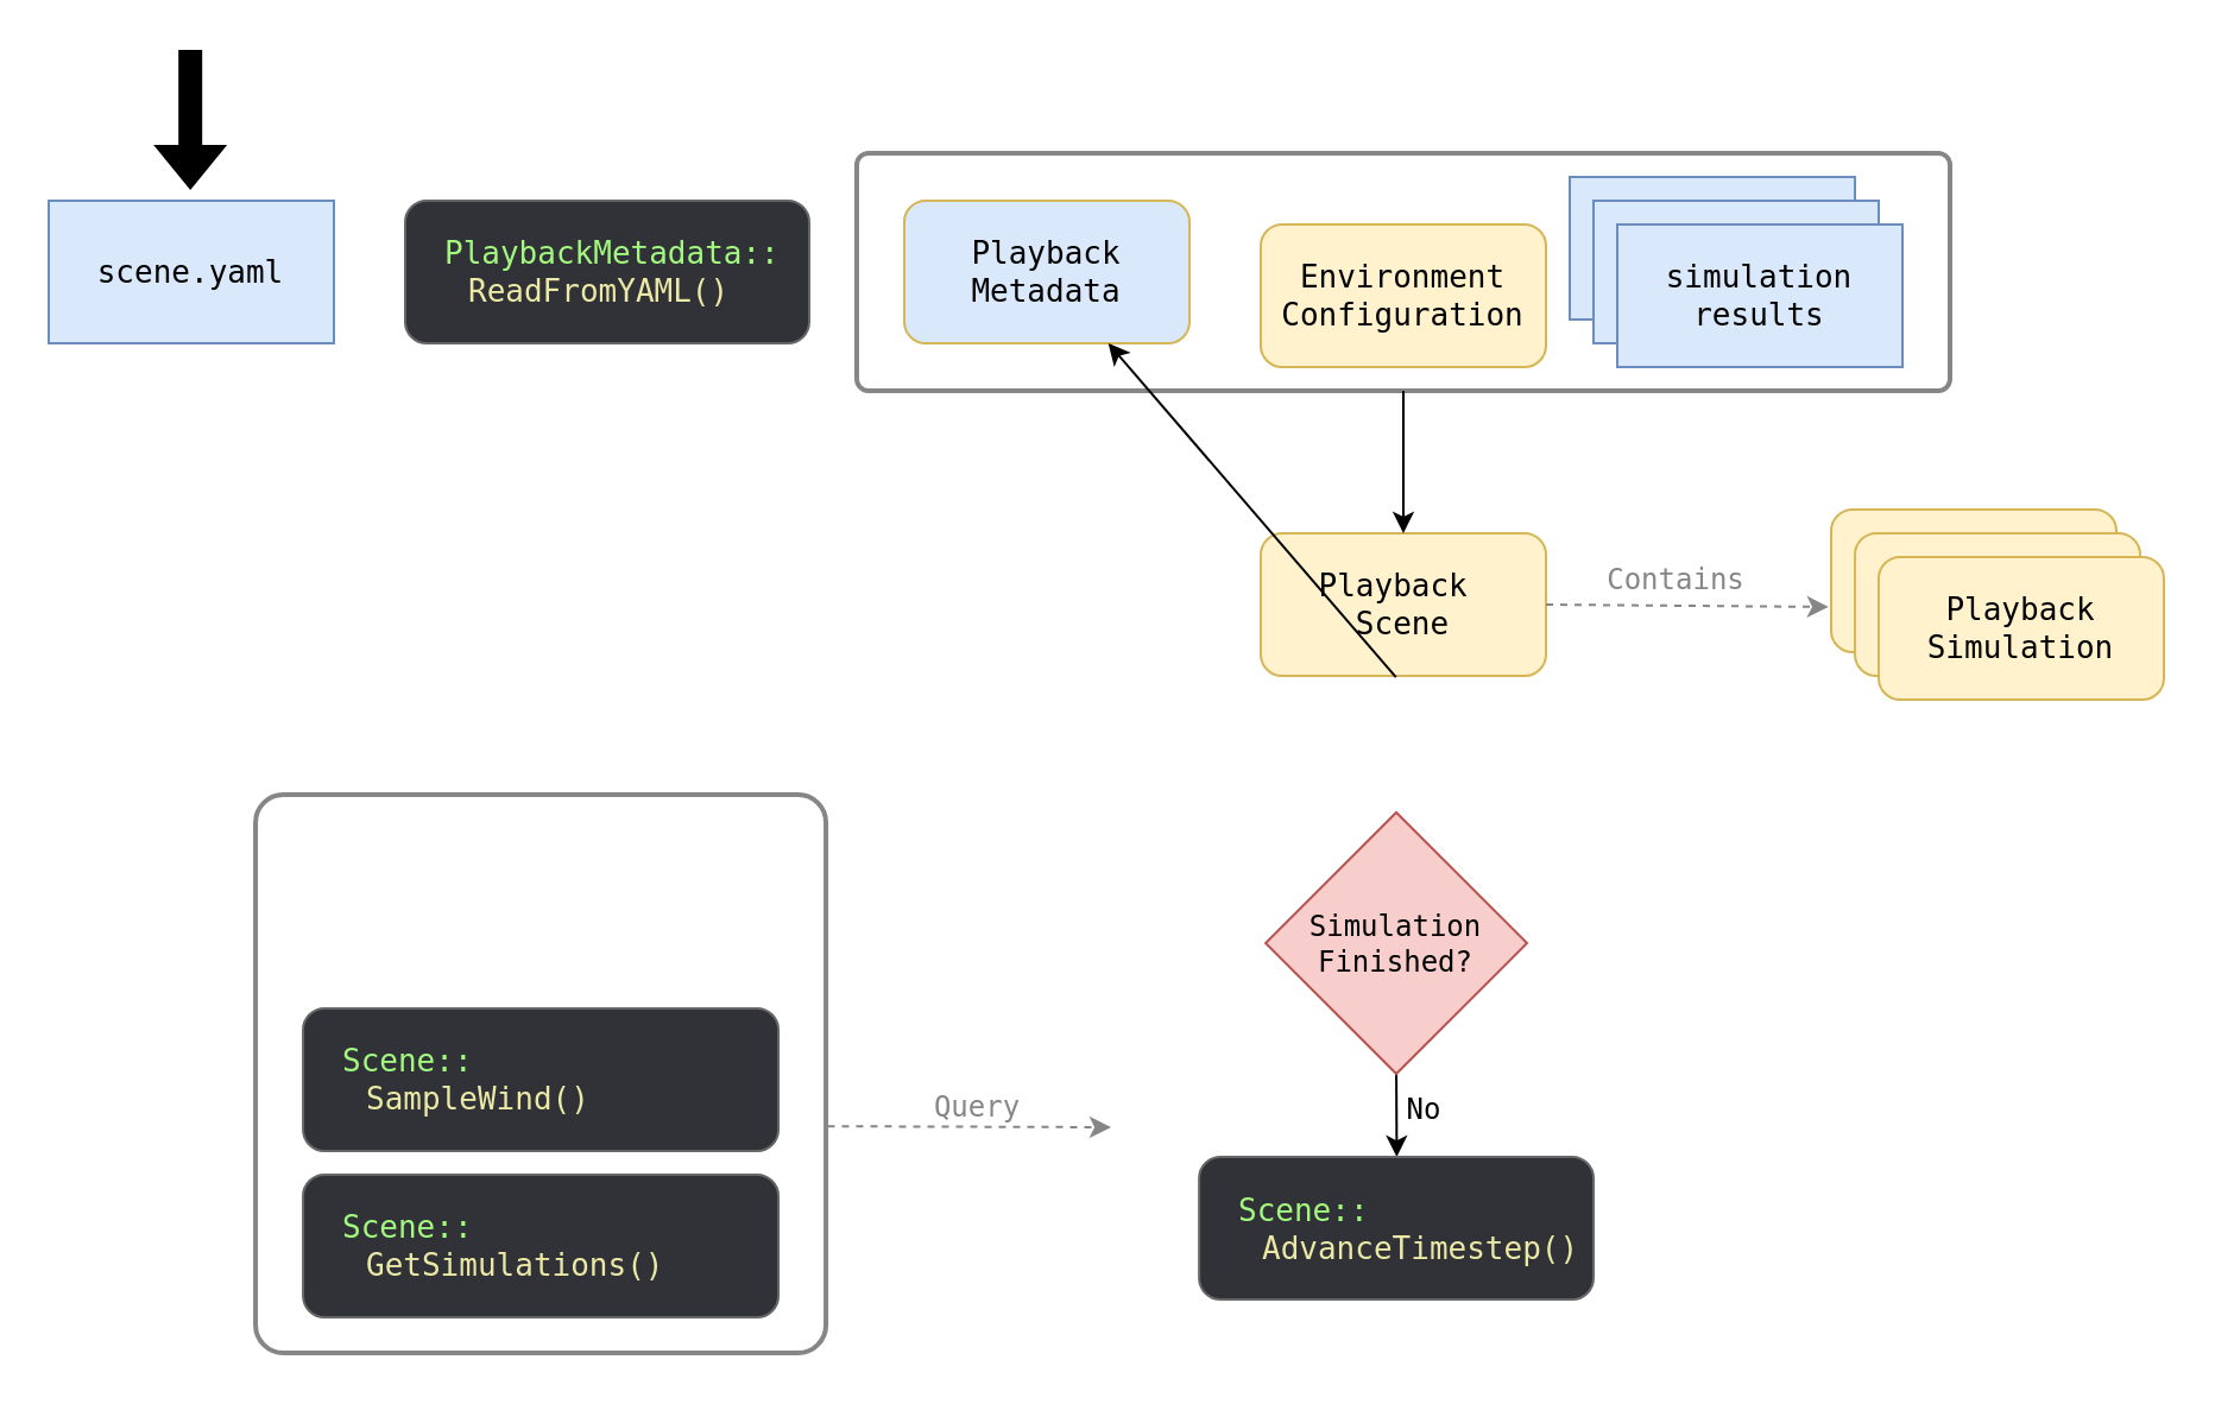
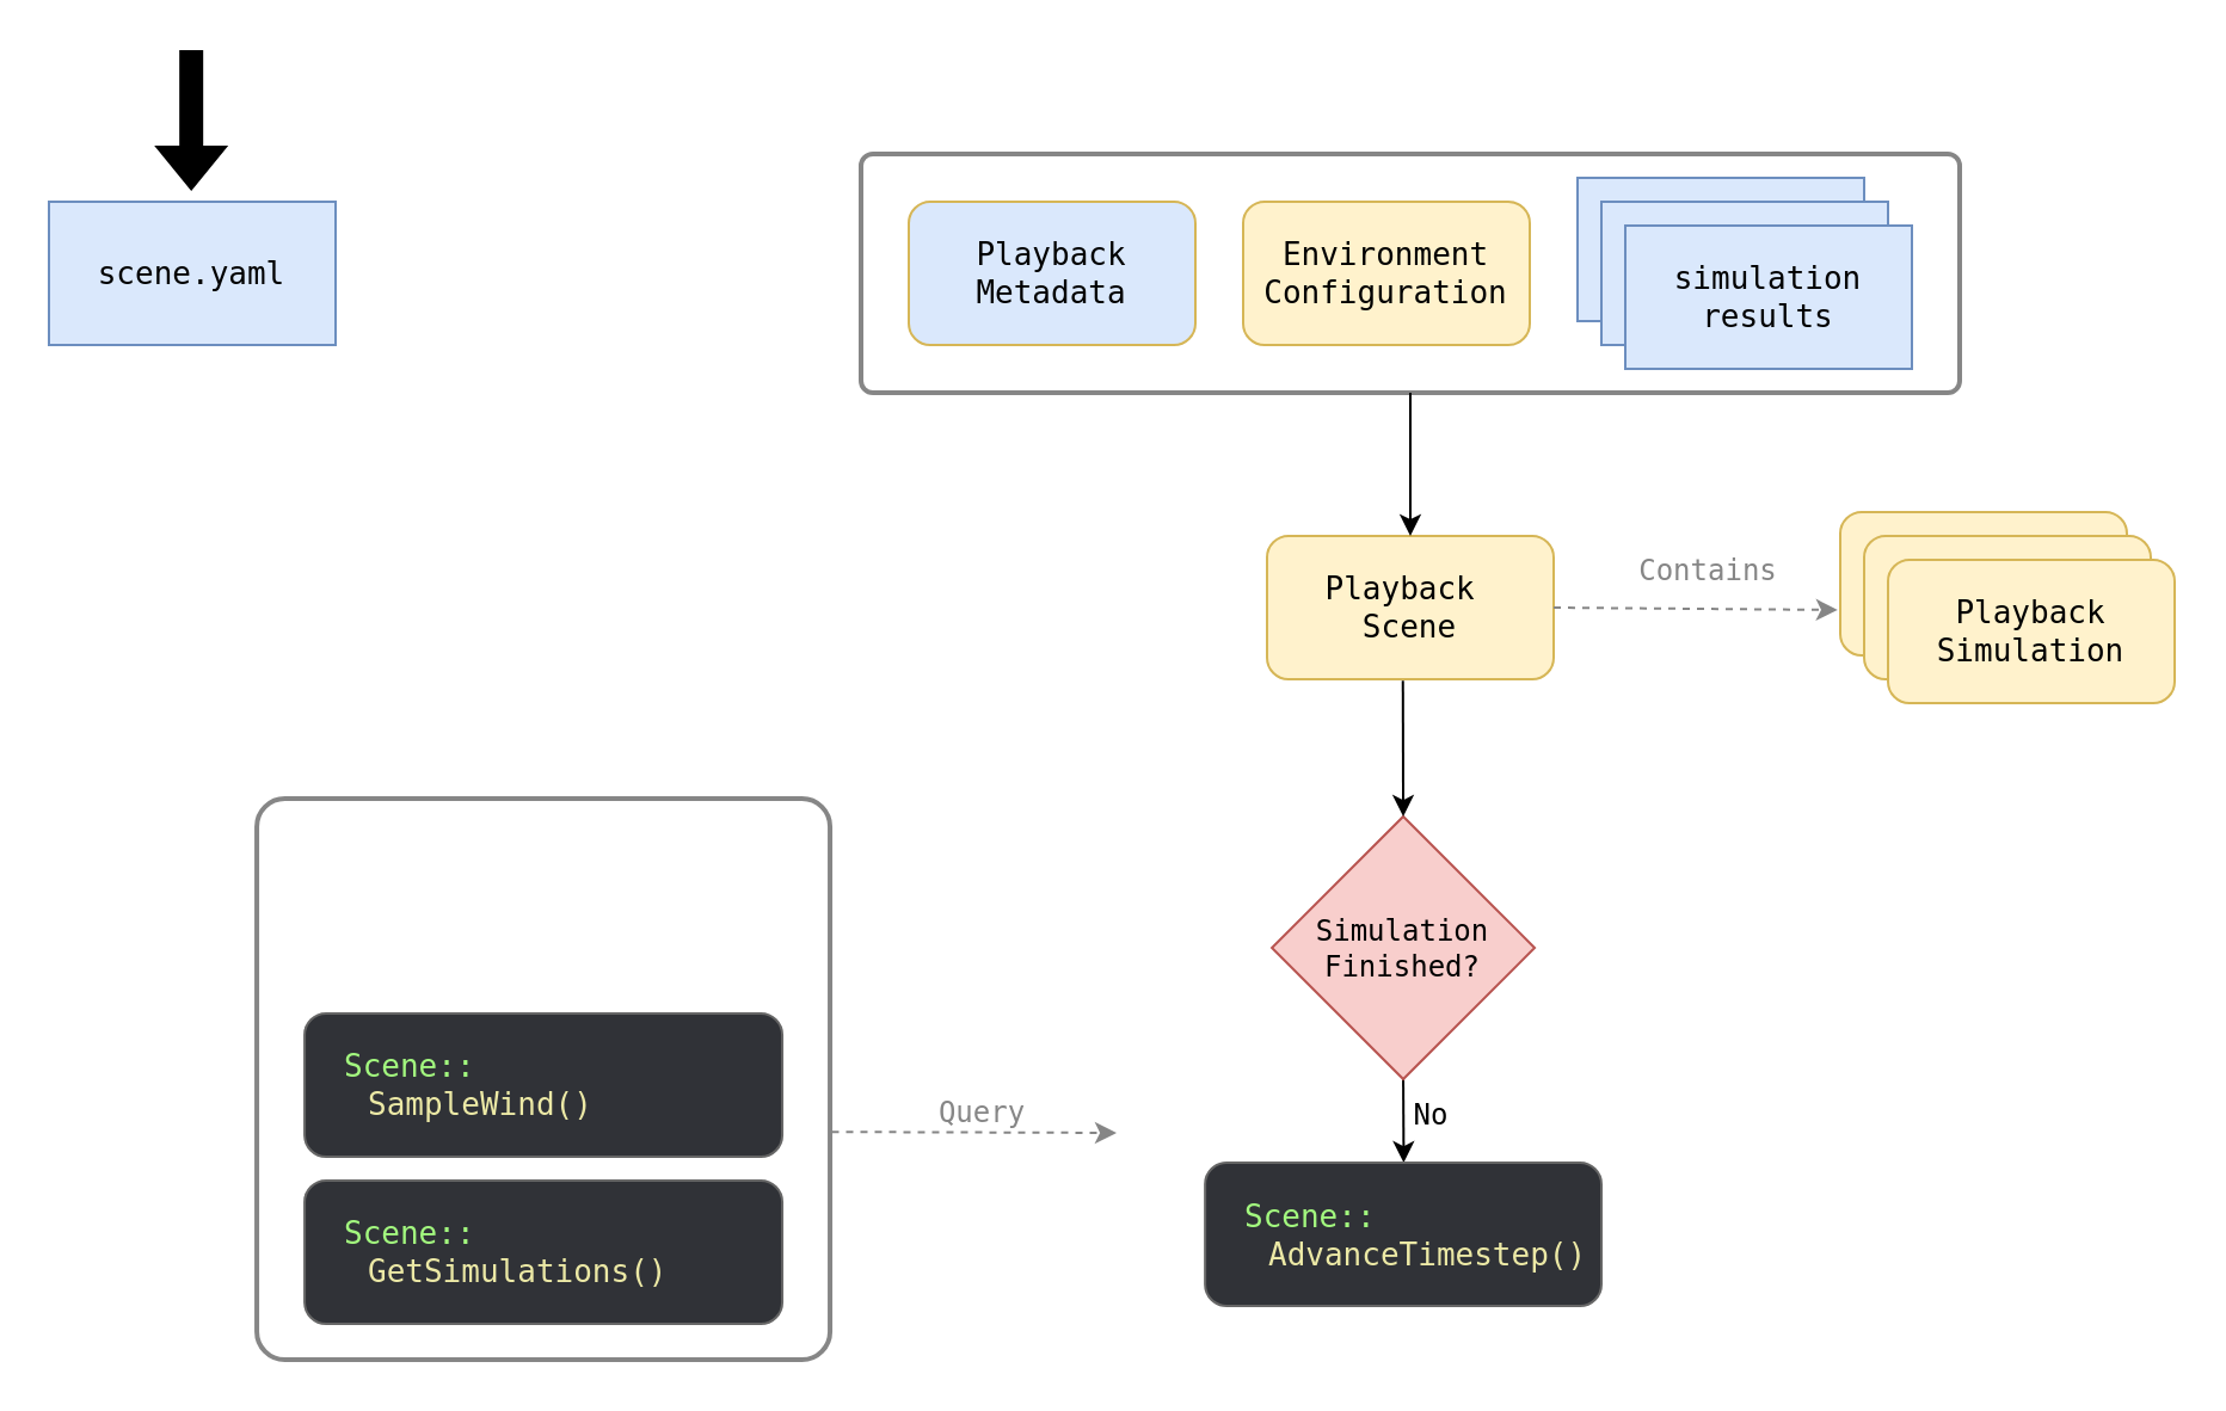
  <mxCell id="0" />
  <mxCell id="1" parent="0" />
  <mxCell id="2" value="" style="rounded=1;whiteSpace=wrap;html=1;fillColor=none;strokeWidth=2;arcSize=5;strokeColor=#868686;" parent="1" vertex="1"><mxGeometry x="107.03" y="334" width="240" height="235" as="geometry" /></mxCell>
  <mxCell id="3" value="" style="rounded=1;whiteSpace=wrap;html=1;fillColor=none;strokeWidth=2;arcSize=5;strokeColor=#868686;" parent="1" vertex="1"><mxGeometry x="360" y="64" width="460" height="100" as="geometry" /></mxCell>
  <mxCell id="4" value="Playback&lt;div&gt;Metadata&lt;/div&gt;" style="rounded=1;whiteSpace=wrap;html=1;fillColor=#dae8fc;strokeColor=#d6b656;fontSize=13;fontFamily=Droid Sans Mono, monospace, monospace;" parent="1" vertex="1"><mxGeometry x="380" y="84" width="120" height="60" as="geometry" /></mxCell>
- <mxCell id="5" value="&lt;blockquote style=&quot;margin: 0px 0px 0px 15px; border: none; padding: 0px;&quot;&gt;&lt;font face=&quot;Droid Sans Mono, monospace, monospace&quot; style=&quot;color: rgb(163, 249, 127); font-size: 13px;&quot;&gt;&lt;font style=&quot;&quot;&gt;PlaybackMetadata&lt;/font&gt;::&lt;/font&gt;&lt;div style=&quot;margin-left: 10px;&quot;&gt;&lt;font face=&quot;Droid Sans Mono, monospace, monospace&quot; style=&quot;color: rgb(236, 233, 166); font-size: 13px;&quot;&gt;ReadFromYAML()&lt;/font&gt;&lt;/div&gt;&lt;/blockquote&gt;" style="rounded=1;whiteSpace=wrap;html=1;fillColor=#303237;strokeColor=#666666;fontColor=#333333;align=left;" parent="1" vertex="1"><mxGeometry x="170" y="84" width="170" height="60" as="geometry" /></mxCell>
  <mxCell id="6" value="scene.yaml" style="rounded=0;whiteSpace=wrap;html=1;fillColor=#dae8fc;strokeColor=#6c8ebf;fontSize=13;fontFamily=Droid Sans Mono, monospace, monospace;" parent="1" vertex="1"><mxGeometry x="20" y="84" width="120" height="60" as="geometry" /></mxCell>
  <mxCell id="7" value="" style="shape=flexArrow;endArrow=classic;html=1;rounded=0;fillColor=#000000;strokeColor=none;entryX=0.5;entryY=0;entryDx=0;entryDy=0;" parent="1" edge="1"><mxGeometry width="50" height="50" relative="1" as="geometry"><mxPoint x="79.59" y="20" as="sourcePoint" /><mxPoint x="79.59" y="80" as="targetPoint" /></mxGeometry></mxCell>
- <mxCell id="8" value="Environment Configuration" style="rounded=1;whiteSpace=wrap;html=1;fillColor=#fff2cc;strokeColor=#d6b656;fontSize=13;fontFamily=Droid Sans Mono, monospace, monospace;" parent="1" vertex="1"><mxGeometry x="530" y="94" width="120" height="60" as="geometry" /></mxCell>
+ <mxCell id="8" value="Environment Configuration" style="rounded=1;whiteSpace=wrap;html=1;fillColor=#fff2cc;strokeColor=#d6b656;fontSize=13;fontFamily=Droid Sans Mono, monospace, monospace;" parent="1" vertex="1"><mxGeometry x="520" y="84" width="120" height="60" as="geometry" /></mxCell>
  <mxCell id="9" style="edgeStyle=orthogonalEdgeStyle;rounded=0;orthogonalLoop=1;jettySize=auto;html=1;exitX=0.5;exitY=1;exitDx=0;exitDy=0;" parent="1" source="10" edge="1"><mxGeometry relative="1" as="geometry"><mxPoint x="587.22" y="486.51" as="targetPoint" /></mxGeometry></mxCell>
  <mxCell id="10" value="Simulation Finished?" style="rhombus;whiteSpace=wrap;html=1;fillColor=#f8cecc;strokeColor=#b85450;fontFamily=Droid Sans Mono, monospace, monospace;" parent="1" vertex="1"><mxGeometry x="532.03" y="341.51" width="110" height="110" as="geometry" /></mxCell>
  <mxCell id="11" value="&lt;blockquote style=&quot;margin: 0px 0px 0px 15px; border: none; padding: 0px;&quot;&gt;&lt;font face=&quot;Droid Sans Mono, monospace, monospace&quot; style=&quot;color: rgb(163, 249, 127); font-size: 13px;&quot;&gt;&lt;font style=&quot;&quot;&gt;Scene&lt;/font&gt;::&lt;/font&gt;&lt;div style=&quot;margin-left: 10px;&quot;&gt;&lt;font face=&quot;Droid Sans Mono, monospace, monospace&quot; style=&quot;color: rgb(236, 233, 166); font-size: 13px;&quot;&gt;AdvanceTimestep()&lt;/font&gt;&lt;/div&gt;&lt;/blockquote&gt;" style="rounded=1;whiteSpace=wrap;html=1;fillColor=#303237;strokeColor=#666666;fontColor=#333333;align=left;" parent="1" vertex="1"><mxGeometry x="504.07" y="486.51" width="165.93" height="60" as="geometry" /></mxCell>
  <mxCell id="12" value="No" style="text;html=1;align=center;verticalAlign=middle;whiteSpace=wrap;rounded=0;fontFamily=Droid Sans Mono, monospace, monospace;" parent="1" vertex="1"><mxGeometry x="569.06" y="451.51" width="60" height="30" as="geometry" /></mxCell>
  <mxCell id="13" value="" style="rounded=0;whiteSpace=wrap;html=1;fillColor=#dae8fc;strokeColor=#6c8ebf;fontSize=13;fontFamily=Droid Sans Mono, monospace, monospace;" parent="1" vertex="1"><mxGeometry x="660" y="74" width="120" height="60" as="geometry" /></mxCell>
  <mxCell id="14" value="" style="rounded=0;whiteSpace=wrap;html=1;fillColor=#dae8fc;strokeColor=#6c8ebf;fontSize=13;fontFamily=Droid Sans Mono, monospace, monospace;" parent="1" vertex="1"><mxGeometry x="670" y="84" width="120" height="60" as="geometry" /></mxCell>
  <mxCell id="15" value="simulation results" style="rounded=0;whiteSpace=wrap;html=1;fillColor=#dae8fc;strokeColor=#6c8ebf;fontSize=13;fontFamily=Droid Sans Mono, monospace, monospace;" parent="1" vertex="1"><mxGeometry x="680" y="94" width="120" height="60" as="geometry" /></mxCell>
  <mxCell id="16" value="&lt;blockquote style=&quot;margin: 0px 0px 0px 15px; border: none; padding: 0px;&quot;&gt;&lt;font face=&quot;Droid Sans Mono, monospace, monospace&quot; style=&quot;color: rgb(163, 249, 127); font-size: 13px;&quot;&gt;&lt;font style=&quot;&quot;&gt;Scene&lt;/font&gt;::&lt;/font&gt;&lt;div style=&quot;margin-left: 10px;&quot;&gt;&lt;font face=&quot;Droid Sans Mono, monospace, monospace&quot; style=&quot;color: rgb(236, 233, 166); font-size: 13px;&quot;&gt;SampleWind()&lt;/font&gt;&lt;/div&gt;&lt;/blockquote&gt;" style="rounded=1;whiteSpace=wrap;html=1;fillColor=#303237;strokeColor=#666666;fontColor=#333333;align=left;" parent="1" vertex="1"><mxGeometry x="127.03" y="424" width="200" height="60" as="geometry" /></mxCell>
  <mxCell id="17" value="&lt;blockquote style=&quot;margin: 0px 0px 0px 15px; border: none; padding: 0px;&quot;&gt;&lt;font face=&quot;Droid Sans Mono, monospace, monospace&quot; style=&quot;color: rgb(163, 249, 127); font-size: 13px;&quot;&gt;&lt;font style=&quot;&quot;&gt;Scene&lt;/font&gt;::&lt;/font&gt;&lt;div style=&quot;margin-left: 10px;&quot;&gt;&lt;font face=&quot;Droid Sans Mono, monospace, monospace&quot; style=&quot;color: rgb(236, 233, 166); font-size: 13px;&quot;&gt;GetSimulations()&lt;/font&gt;&lt;/div&gt;&lt;/blockquote&gt;" style="rounded=1;whiteSpace=wrap;html=1;fillColor=#303237;strokeColor=#666666;fontColor=#333333;align=left;" parent="1" vertex="1"><mxGeometry x="127.03" y="494" width="200" height="60" as="geometry" /></mxCell>
  <mxCell id="18" value="" style="endArrow=classic;html=1;rounded=0;exitX=1.003;exitY=0.594;exitDx=0;exitDy=0;dashed=1;strokeColor=#868686;exitPerimeter=0;" parent="1" source="2" edge="1"><mxGeometry width="50" height="50" relative="1" as="geometry"><mxPoint x="347.03" y="475.5" as="sourcePoint" /><mxPoint x="467" y="474" as="targetPoint" /></mxGeometry></mxCell>
  <mxCell id="19" value="&lt;font style=&quot;color: rgb(134, 134, 134);&quot;&gt;Query&lt;/font&gt;" style="text;html=1;align=center;verticalAlign=middle;whiteSpace=wrap;rounded=0;fontFamily=Droid Sans Mono, monospace, monospace;" parent="1" vertex="1"><mxGeometry x="366.03" y="451" width="90" height="30" as="geometry" /></mxCell>
  <mxCell id="20" value="Playback Simulation" style="rounded=1;whiteSpace=wrap;html=1;fillColor=#fff2cc;strokeColor=#d6b656;fontSize=13;fontFamily=Droid Sans Mono, monospace, monospace;" parent="1" vertex="1"><mxGeometry x="770" y="214" width="120" height="60" as="geometry" /></mxCell>
  <mxCell id="21" value="Playback Simulation" style="rounded=1;whiteSpace=wrap;html=1;fillColor=#fff2cc;strokeColor=#d6b656;fontSize=13;fontFamily=Droid Sans Mono, monospace, monospace;" parent="1" vertex="1"><mxGeometry x="780" y="224" width="120" height="60" as="geometry" /></mxCell>
  <mxCell id="22" value="Playback Simulation" style="rounded=1;whiteSpace=wrap;html=1;fillColor=#fff2cc;strokeColor=#d6b656;fontSize=13;fontFamily=Droid Sans Mono, monospace, monospace;" parent="1" vertex="1"><mxGeometry x="790" y="234" width="120" height="60" as="geometry" /></mxCell>
  <mxCell id="23" value="Playback&amp;nbsp;&lt;div&gt;Scene&lt;/div&gt;" style="rounded=1;whiteSpace=wrap;html=1;fillColor=#fff2cc;strokeColor=#d6b656;fontSize=13;fontFamily=Droid Sans Mono, monospace, monospace;" parent="1" vertex="1"><mxGeometry x="530" y="224" width="120" height="60" as="geometry" /></mxCell>
  <mxCell id="24" value="" style="endArrow=classic;html=1;rounded=0;exitX=0.5;exitY=1;exitDx=0;exitDy=0;" parent="1" source="3" target="23" edge="1"><mxGeometry width="50" height="50" relative="1" as="geometry"><mxPoint x="630" y="314" as="sourcePoint" /><mxPoint x="680" y="264" as="targetPoint" /></mxGeometry></mxCell>
- <mxCell id="25" value="" style="endArrow=classic;html=1;rounded=0;exitX=0.474;exitY=1.01;exitDx=0;exitDy=0;exitPerimeter=0;" parent="1" source="23" target="4" edge="1"><mxGeometry width="50" height="50" relative="1" as="geometry"><mxPoint x="600" y="184" as="sourcePoint" /><mxPoint x="600" y="244" as="targetPoint" /></mxGeometry></mxCell>
+ <mxCell id="25" value="" style="endArrow=classic;html=1;rounded=0;exitX=0.474;exitY=1.01;exitDx=0;exitDy=0;entryX=0.5;entryY=0;entryDx=0;entryDy=0;exitPerimeter=0;" parent="1" source="23" target="10" edge="1"><mxGeometry width="50" height="50" relative="1" as="geometry"><mxPoint x="600" y="184" as="sourcePoint" /><mxPoint x="600" y="244" as="targetPoint" /></mxGeometry></mxCell>
  <mxCell id="26" value="" style="endArrow=classic;html=1;rounded=0;exitX=1;exitY=0.5;exitDx=0;exitDy=0;entryX=-0.009;entryY=0.683;entryDx=0;entryDy=0;entryPerimeter=0;dashed=1;strokeColor=#868686;" parent="1" source="23" target="20" edge="1"><mxGeometry width="50" height="50" relative="1" as="geometry"><mxPoint x="700" y="324" as="sourcePoint" /><mxPoint x="750" y="274" as="targetPoint" /></mxGeometry></mxCell>
- <mxCell id="27" value="&lt;font style=&quot;color: rgb(134, 134, 134);&quot;&gt;Contains&lt;/font&gt;" style="text;html=1;align=center;verticalAlign=middle;whiteSpace=wrap;rounded=0;fontFamily=Droid Sans Mono, monospace, monospace;" parent="1" vertex="1"><mxGeometry x="660" y="229" width="90" height="30" as="geometry" /></mxCell>
+ <mxCell id="27" value="&lt;font style=&quot;color: rgb(134, 134, 134);&quot;&gt;Contains&lt;/font&gt;" style="text;html=1;align=center;verticalAlign=middle;whiteSpace=wrap;rounded=0;fontFamily=Droid Sans Mono, monospace, monospace;" parent="1" vertex="1"><mxGeometry x="670" y="224" width="90" height="30" as="geometry" /></mxCell>
